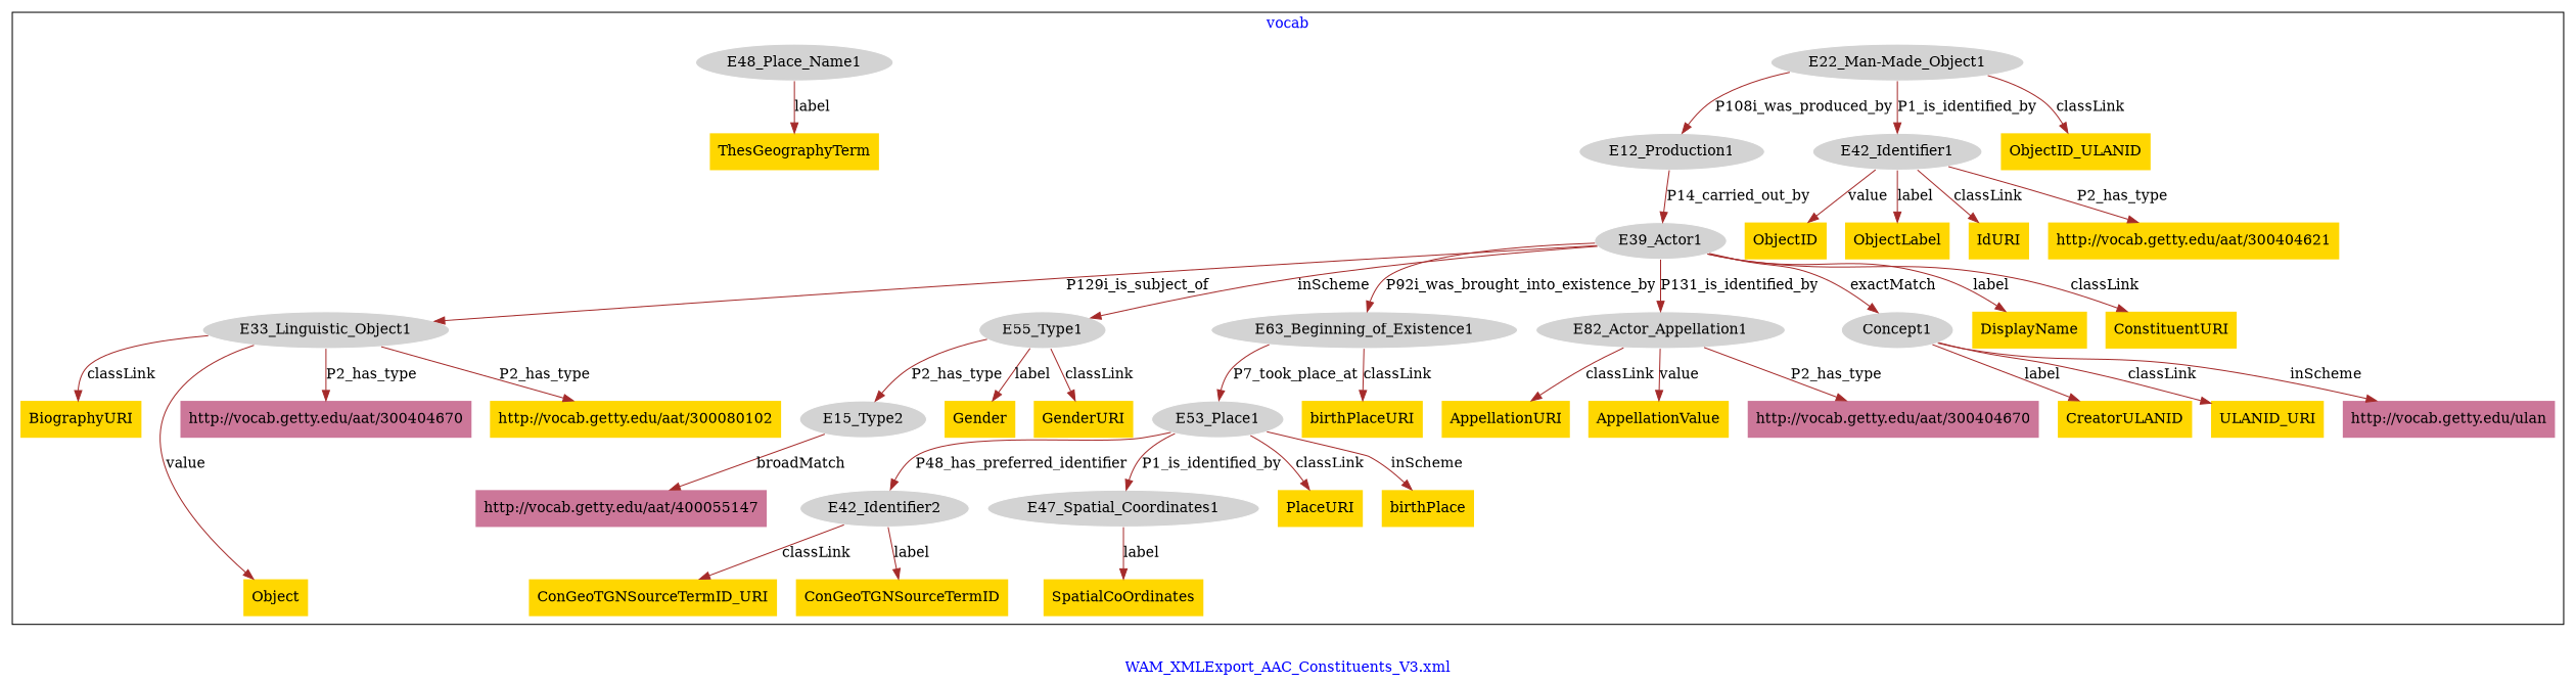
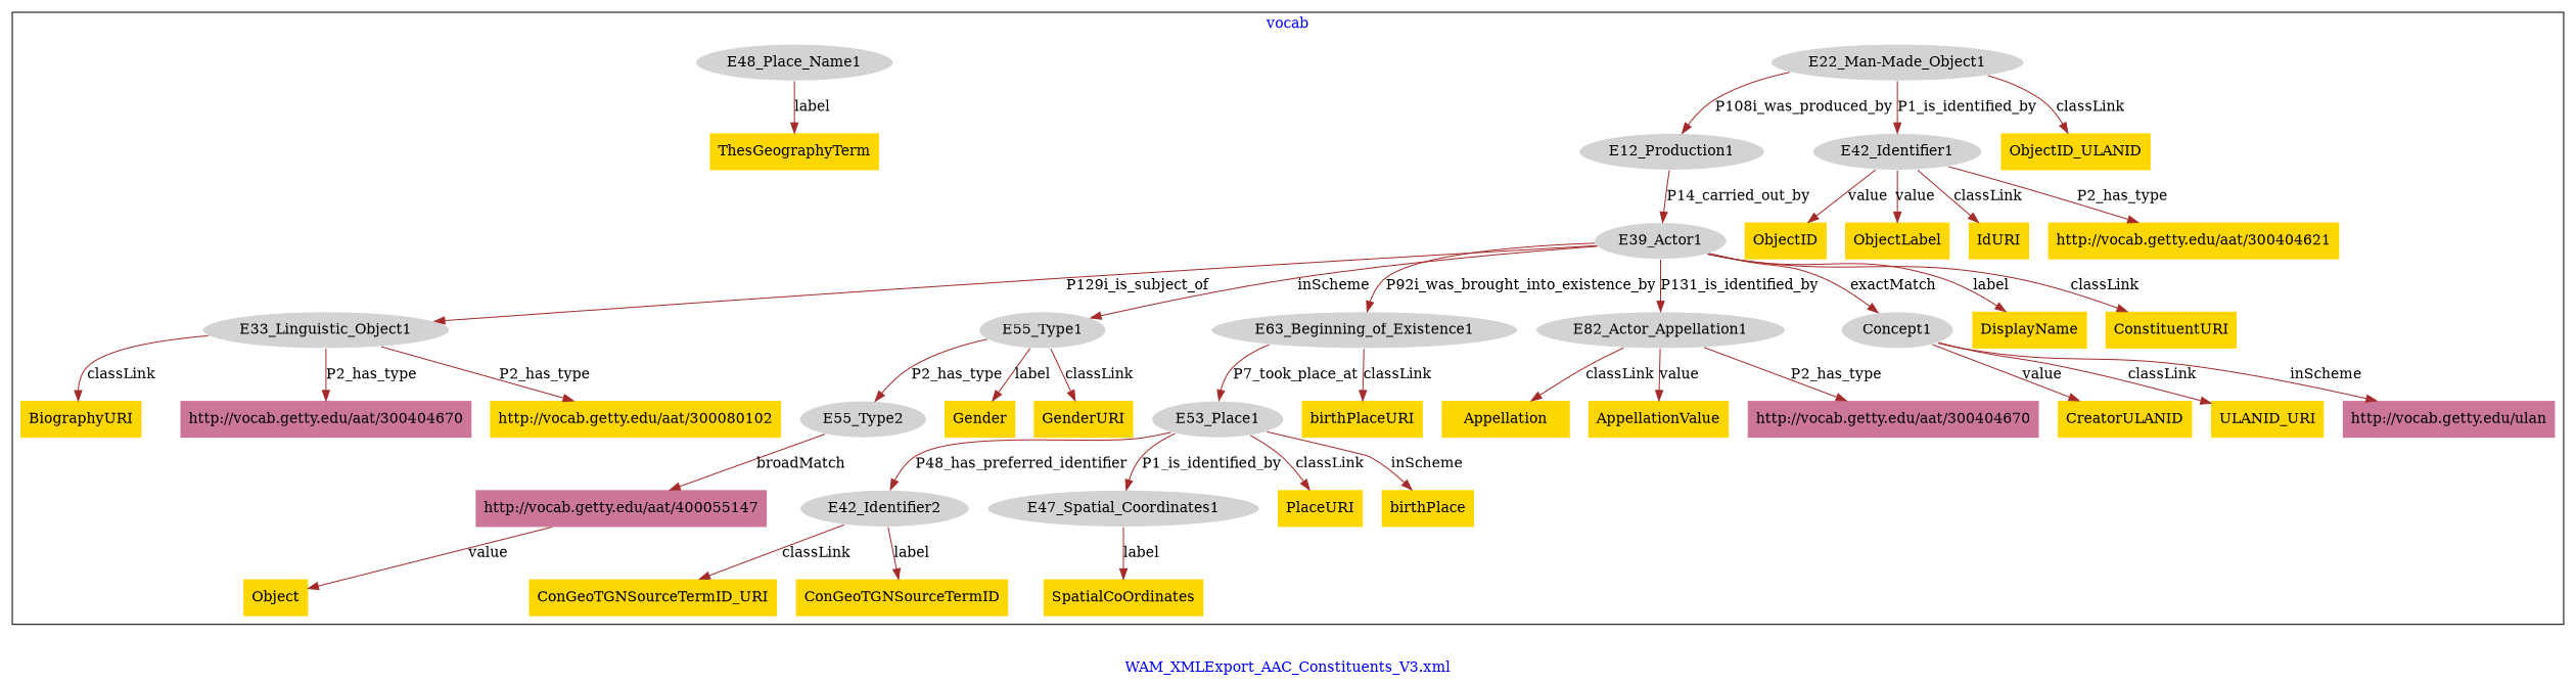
  digraph {
    fontcolor=blue
    label="WAM_XMLExport_AAC_Constituents_V3.xml"
    remincross=true
    node [fillcolor=gold style=filled shape=plaintext]
    edge [color=brown fontcolor=black]
    n1 [color=white fillcolor=lightgray label=E12_Production1 shape=""]
    n2 [color=white fillcolor=lightgray label=E39_Actor1 shape=""]
    n3 [color=white fillcolor=lightgray label="E22_Man-Made_Object1" shape=""]
    n4 [color=white fillcolor=lightgray label=E42_Identifier1 shape=""]
    n5 [color=white fillcolor=lightgray label=E33_Linguistic_Object1 shape=""]
    n6 [color=white fillcolor=lightgray label=E55_Type1 shape=""]
    n7 [color=white fillcolor=lightgray label=E63_Beginning_of_Existence1 shape=""]
    n8 [color=white fillcolor=lightgray label=E82_Actor_Appellation1 shape=""]
    n9 [color=white fillcolor=lightgray label=Concept1 shape=""]
    n10 [color=white fillcolor=lightgray label=E53_Place1 shape=""]
    n11 [color=white fillcolor=lightgray label=E42_Identifier2 shape=""]
    n12 [color=white fillcolor=lightgray label=E47_Spatial_Coordinates1 shape=""]
    n13 [color=white fillcolor=lightgray label=E48_Place_Name1 shape=""]
-   n14 [color=white fillcolor=lightgray label=E15_Type2 shape=""]
+   n14 [color=white fillcolor=lightgray label=E55_Type2 shape=""]
    n15 [label=Gender]
    n16 [label=GenderURI]
    n17 [label=ObjectID]
    n18 [label=BiographyURI]
    n19 [label=birthPlaceURI]
    n20 [label=CreatorULANID]
    n21 [label=PlaceURI]
    n22 [label=DisplayName]
    n23 [label=ConGeoTGNSourceTermID_URI]
    n24 [label=birthPlace]
    n25 [label=Object]
    n26 [label=ULANID_URI]
-   n27 [label=AppellationURI]
+   n27 [label=Appellation]
    n28 [label=ObjectLabel]
    n29 [label=IdURI]
    n30 [label=AppellationValue]
    n31 [label=ThesGeographyTerm]
    n32 [label=ConGeoTGNSourceTermID]
    n33 [label=ConstituentURI]
    n34 [label=SpatialCoOrdinates]
    n35 [label=ObjectID_ULANID]
    n36 [label="http://vocab.getty.edu/aat/300404621"]
    n37 [fillcolor="#CC7799" label="http://vocab.getty.edu/ulan"]
    n38 [fillcolor="#CC7799" label="http://vocab.getty.edu/aat/400055147"]
    n39 [fillcolor="#CC7799" label="http://vocab.getty.edu/aat/300404670"]
    n40 [label="http://vocab.getty.edu/aat/300080102"]
    n41 [fillcolor="#CC7799" label="http://vocab.getty.edu/aat/300404670"]
    subgraph cluster_1 {
      label=vocab
      n1
      n2
      n3
      n4
      n5
      n6
      n7
      n8
      n9
      n10
      n11
      n12
      n13
      n14
      n15
      n16
      n17
      n18
      n19
      n20
      n21
      n22
      n23
      n24
      n25
      n26
      n27
      n28
      n29
      n30
      n31
      n32
      n33
      n34
      n35
      n36
      n37
      n38
      n39
      n40
      n41
    }
    n1 -> n2 [label=P14_carried_out_by]
    n2 -> n5 [label=P129i_is_subject_of]
    n2 -> n6 [label=inScheme]
    n2 -> n7 [label=P92i_was_brought_into_existence_by]
    n2 -> n8 [label=P131_is_identified_by]
    n2 -> n9 [label=exactMatch]
    n2 -> n22 [label=label]
    n2 -> n33 [label=classLink]
    n3 -> n1 [label=P108i_was_produced_by]
    n3 -> n4 [label=P1_is_identified_by]
    n3 -> n35 [label=classLink]
    n4 -> n17 [label=value]
-   n4 -> n28 [label=label]
+   n4 -> n28 [label=value]
    n4 -> n29 [label=classLink]
    n4 -> n36 [label=P2_has_type]
    n5 -> n18 [label=classLink]
-   n5 -> n25 [label=value]
+   n38 -> n25 [label=value]
    n5 -> n39 [label=P2_has_type]
    n5 -> n40 [label=P2_has_type]
    n6 -> n14 [label=P2_has_type]
    n6 -> n15 [label=label]
    n6 -> n16 [label=classLink]
    n7 -> n10 [label=P7_took_place_at]
    n7 -> n19 [label=classLink]
    n8 -> n27 [label=classLink]
    n8 -> n30 [label=value]
    n8 -> n41 [label=P2_has_type]
-   n9 -> n20 [label=label]
+   n9 -> n20 [label=value]
    n9 -> n26 [label=classLink]
    n9 -> n37 [label=inScheme]
    n10 -> n11 [label=P48_has_preferred_identifier]
    n10 -> n12 [label=P1_is_identified_by]
    n10 -> n21 [label=classLink]
    n10 -> n24 [label=inScheme]
    n11 -> n23 [label=classLink]
    n11 -> n32 [label=label]
    n12 -> n34 [label=label]
    n13 -> n31 [label=label]
    n14 -> n38 [label=broadMatch]
  }
